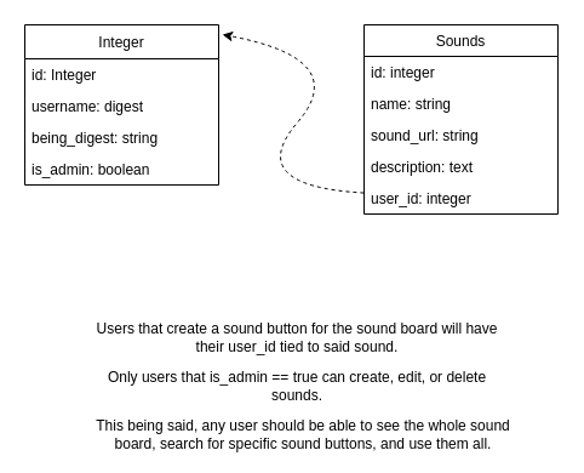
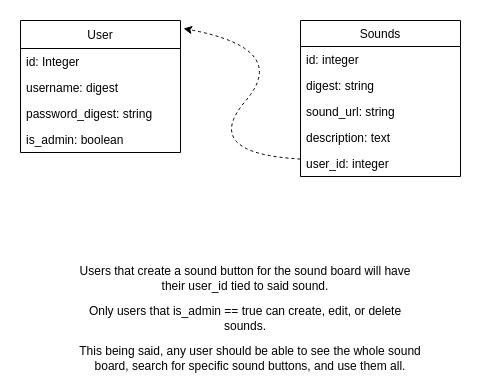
  <mxCell id="0" />
  <mxCell id="1" parent="0" />
- <mxCell id="2" value="Integer" style="swimlane;fontStyle=0;childLayout=stackLayout;horizontal=1;startSize=28;horizontalStack=0;resizeParent=1;resizeParentMax=0;resizeLast=0;collapsible=1;marginBottom=0;" vertex="1" parent="1"><mxGeometry x="20" y="20" width="160" height="132" as="geometry"><mxRectangle x="40" y="80" width="60" height="30" as="alternateBounds" /></mxGeometry></mxCell>
+ <mxCell id="2" value="User" style="swimlane;fontStyle=0;childLayout=stackLayout;horizontal=1;startSize=28;horizontalStack=0;resizeParent=1;resizeParentMax=0;resizeLast=0;collapsible=1;marginBottom=0;" vertex="1" parent="1"><mxGeometry x="20" y="20" width="160" height="132" as="geometry"><mxRectangle x="40" y="80" width="60" height="30" as="alternateBounds" /></mxGeometry></mxCell>
  <mxCell id="3" value="id: Integer" style="text;strokeColor=none;fillColor=none;align=left;verticalAlign=top;spacingLeft=4;spacingRight=4;overflow=hidden;rotatable=0;points=[[0,0.5],[1,0.5]];portConstraint=eastwest;" vertex="1" parent="2"><mxGeometry y="28" width="160" height="26" as="geometry" /></mxCell>
  <mxCell id="4" value="username: digest" style="text;strokeColor=none;fillColor=none;align=left;verticalAlign=top;spacingLeft=4;spacingRight=4;overflow=hidden;rotatable=0;points=[[0,0.5],[1,0.5]];portConstraint=eastwest;" vertex="1" parent="2"><mxGeometry y="54" width="160" height="26" as="geometry" /></mxCell>
- <mxCell id="5" value="being_digest: string" style="text;strokeColor=none;fillColor=none;align=left;verticalAlign=top;spacingLeft=4;spacingRight=4;overflow=hidden;rotatable=0;points=[[0,0.5],[1,0.5]];portConstraint=eastwest;" vertex="1" parent="2"><mxGeometry y="80" width="160" height="26" as="geometry" /></mxCell>
+ <mxCell id="5" value="password_digest: string" style="text;strokeColor=none;fillColor=none;align=left;verticalAlign=top;spacingLeft=4;spacingRight=4;overflow=hidden;rotatable=0;points=[[0,0.5],[1,0.5]];portConstraint=eastwest;" vertex="1" parent="2"><mxGeometry y="80" width="160" height="26" as="geometry" /></mxCell>
  <mxCell id="6" value="is_admin: boolean" style="text;strokeColor=none;fillColor=none;align=left;verticalAlign=top;spacingLeft=4;spacingRight=4;overflow=hidden;rotatable=0;points=[[0,0.5],[1,0.5]];portConstraint=eastwest;" vertex="1" parent="2"><mxGeometry y="106" width="160" height="26" as="geometry" /></mxCell>
  <mxCell id="7" value="Sounds" style="swimlane;fontStyle=0;childLayout=stackLayout;horizontal=1;startSize=26;horizontalStack=0;resizeParent=1;resizeParentMax=0;resizeLast=0;collapsible=1;marginBottom=0;" vertex="1" parent="1"><mxGeometry x="300" y="20" width="160" height="156" as="geometry" /></mxCell>
  <mxCell id="8" value="id: integer" style="text;strokeColor=none;fillColor=none;align=left;verticalAlign=top;spacingLeft=4;spacingRight=4;overflow=hidden;rotatable=0;points=[[0,0.5],[1,0.5]];portConstraint=eastwest;" vertex="1" parent="7"><mxGeometry y="26" width="160" height="26" as="geometry" /></mxCell>
- <mxCell id="9" value="name: string" style="text;strokeColor=none;fillColor=none;align=left;verticalAlign=top;spacingLeft=4;spacingRight=4;overflow=hidden;rotatable=0;points=[[0,0.5],[1,0.5]];portConstraint=eastwest;" vertex="1" parent="7"><mxGeometry y="52" width="160" height="26" as="geometry" /></mxCell>
+ <mxCell id="9" value="digest: string" style="text;strokeColor=none;fillColor=none;align=left;verticalAlign=top;spacingLeft=4;spacingRight=4;overflow=hidden;rotatable=0;points=[[0,0.5],[1,0.5]];portConstraint=eastwest;" vertex="1" parent="7"><mxGeometry y="52" width="160" height="26" as="geometry" /></mxCell>
  <mxCell id="10" value="sound_url: string" style="text;strokeColor=none;fillColor=none;align=left;verticalAlign=top;spacingLeft=4;spacingRight=4;overflow=hidden;rotatable=0;points=[[0,0.5],[1,0.5]];portConstraint=eastwest;" vertex="1" parent="7"><mxGeometry y="78" width="160" height="26" as="geometry" /></mxCell>
  <mxCell id="11" value="description: text" style="text;strokeColor=none;fillColor=none;align=left;verticalAlign=top;spacingLeft=4;spacingRight=4;overflow=hidden;rotatable=0;points=[[0,0.5],[1,0.5]];portConstraint=eastwest;" vertex="1" parent="7"><mxGeometry y="104" width="160" height="26" as="geometry" /></mxCell>
  <mxCell id="12" value="user_id: integer" style="text;strokeColor=none;fillColor=none;align=left;verticalAlign=top;spacingLeft=4;spacingRight=4;overflow=hidden;rotatable=0;points=[[0,0.5],[1,0.5]];portConstraint=eastwest;" vertex="1" parent="7"><mxGeometry y="130" width="160" height="26" as="geometry" /></mxCell>
  <mxCell id="13" value="" style="curved=1;endArrow=classic;html=1;entryX=1.019;entryY=0.061;entryDx=0;entryDy=0;entryPerimeter=0;dashed=1;" edge="1" parent="1" source="12" target="2"><mxGeometry width="50" height="50" relative="1" as="geometry"><mxPoint x="210" y="148" as="sourcePoint" /><mxPoint x="260" y="98" as="targetPoint" /><Array as="points"><mxPoint x="200" y="153" /><mxPoint x="290" y="48" /></Array></mxGeometry></mxCell>
  <mxCell id="14" value="Users that create a sound button for the sound board will have their user_id tied to said sound." style="text;html=1;strokeColor=none;fillColor=none;align=center;verticalAlign=middle;whiteSpace=wrap;rounded=0;" vertex="1" parent="1"><mxGeometry x="70" y="268" width="350" height="20" as="geometry" /></mxCell>
  <mxCell id="15" value="This being said, any user should be able to see the whole sound board, search for specific sound buttons, and use them all." style="text;html=1;strokeColor=none;fillColor=none;align=center;verticalAlign=middle;whiteSpace=wrap;rounded=0;" vertex="1" parent="1"><mxGeometry x="70" y="348" width="360" height="20" as="geometry" /></mxCell>
  <mxCell id="16" value="Only users that is_admin == true can create, edit, or delete sounds." style="text;html=1;strokeColor=none;fillColor=none;align=center;verticalAlign=middle;whiteSpace=wrap;rounded=0;" vertex="1" parent="1"><mxGeometry x="70" y="308" width="350" height="20" as="geometry" /></mxCell>
